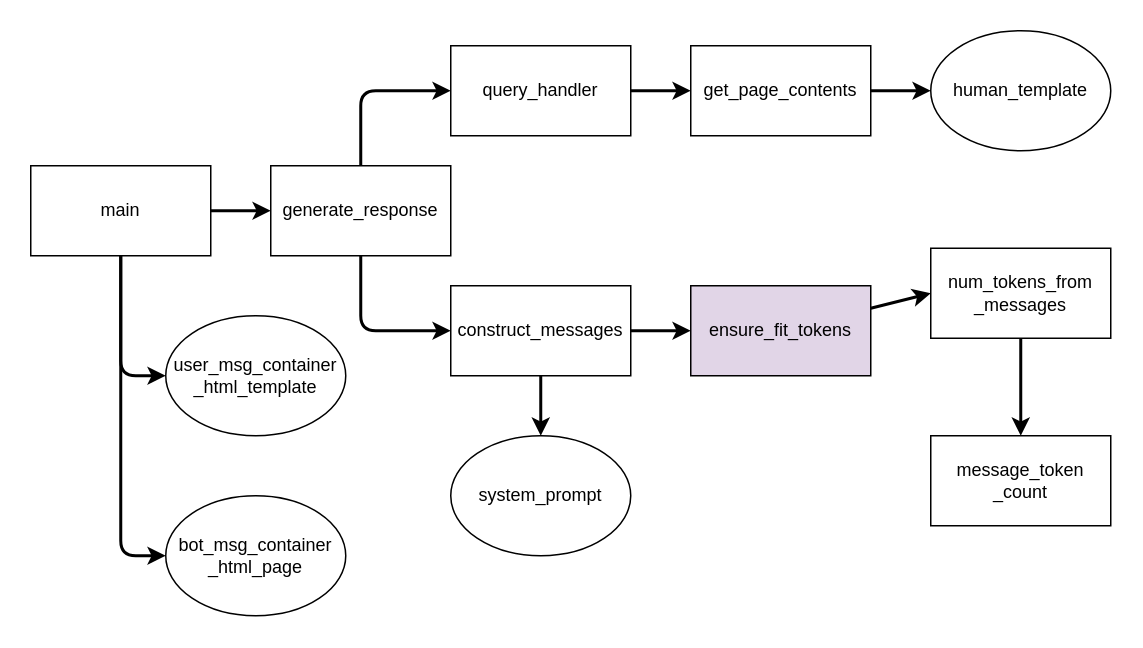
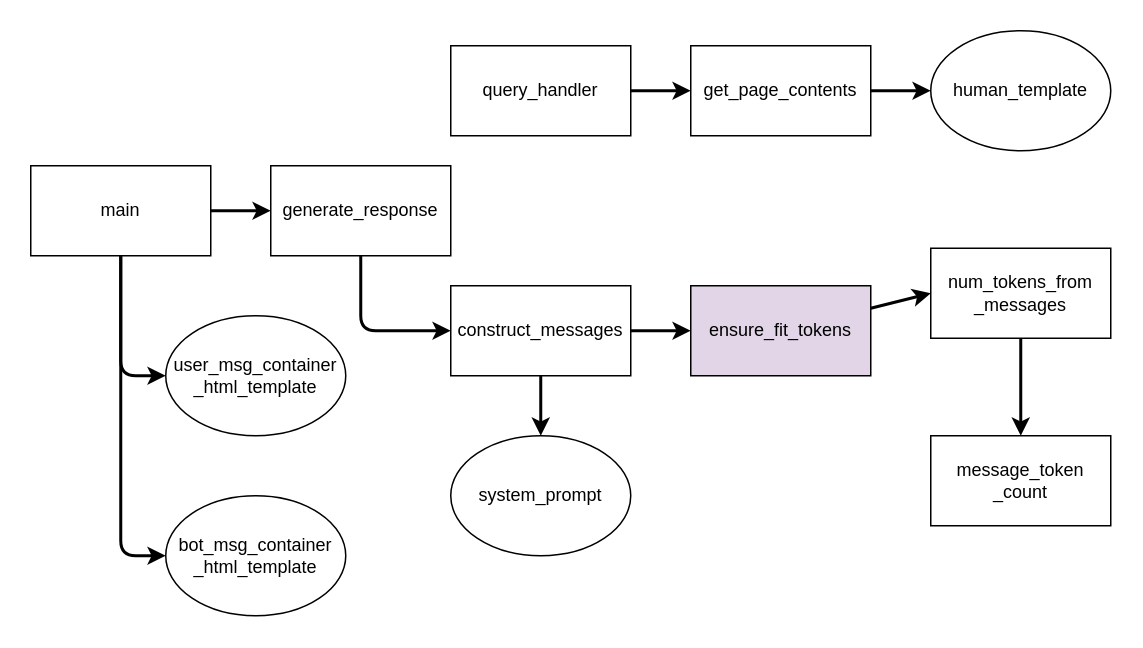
  <mxCell id="0" />
  <mxCell id="1" parent="0" />
  <mxCell id="2" style="edgeStyle=none;html=1;entryX=0;entryY=0.5;entryDx=0;entryDy=0;strokeColor=#000000;strokeWidth=2;" edge="1" parent="1" source="5" target="22"><mxGeometry relative="1" as="geometry"><Array as="points"><mxPoint x="80" y="370" /></Array></mxGeometry></mxCell>
  <mxCell id="3" style="edgeStyle=none;html=1;entryX=0;entryY=0.5;entryDx=0;entryDy=0;strokeColor=#000000;strokeWidth=2;" edge="1" parent="1" source="5" target="21"><mxGeometry relative="1" as="geometry"><Array as="points"><mxPoint x="80" y="250" /></Array></mxGeometry></mxCell>
  <mxCell id="4" style="edgeStyle=none;html=1;entryX=0;entryY=0.5;entryDx=0;entryDy=0;strokeColor=#000000;strokeWidth=2;" edge="1" parent="1" source="5" target="8"><mxGeometry relative="1" as="geometry" /></mxCell>
  <mxCell id="5" value="main" style="rounded=0;whiteSpace=wrap;html=1;" vertex="1" parent="1"><mxGeometry y="110" width="120" height="60" as="geometry" x="20" /></mxCell>
- <mxCell id="6" style="edgeStyle=none;html=1;entryX=0;entryY=0.5;entryDx=0;entryDy=0;strokeColor=#000000;strokeWidth=2;" edge="1" parent="1" source="8" target="17"><mxGeometry relative="1" as="geometry"><Array as="points"><mxPoint x="240" y="60" /></Array></mxGeometry></mxCell>
  <mxCell id="7" style="edgeStyle=none;html=1;entryX=0;entryY=0.5;entryDx=0;entryDy=0;strokeColor=#000000;strokeWidth=2;" edge="1" parent="1" source="8" target="20"><mxGeometry relative="1" as="geometry"><Array as="points"><mxPoint x="240" y="220" /></Array></mxGeometry></mxCell>
  <mxCell id="8" value="generate_response" style="rounded=0;whiteSpace=wrap;html=1;" vertex="1" parent="1"><mxGeometry x="180" y="110" width="120" height="60" as="geometry" /></mxCell>
  <mxCell id="9" style="edgeStyle=none;html=1;entryX=0.5;entryY=0;entryDx=0;entryDy=0;strokeColor=#000000;strokeWidth=2;" edge="1" parent="1" source="10" target="13"><mxGeometry relative="1" as="geometry" /></mxCell>
  <mxCell id="10" value="num_tokens_from&lt;br&gt;_messages" style="rounded=0;whiteSpace=wrap;html=1;" vertex="1" parent="1"><mxGeometry x="620" y="165" width="120" height="60" as="geometry" /></mxCell>
  <mxCell id="11" style="edgeStyle=none;html=1;entryX=0;entryY=0.5;entryDx=0;entryDy=0;strokeColor=#000000;strokeWidth=2;" edge="1" parent="1" source="12" target="10"><mxGeometry relative="1" as="geometry" /></mxCell>
  <mxCell id="12" value="ensure_fit_tokens" style="rounded=0;whiteSpace=wrap;html=1;fillColor=#e1d5e7;" vertex="1" parent="1"><mxGeometry x="460" y="190" width="120" height="60" as="geometry" /></mxCell>
  <mxCell id="13" value="message_token&lt;br&gt;_count" style="rounded=0;whiteSpace=wrap;html=1;" vertex="1" parent="1"><mxGeometry x="620" y="290" width="120" height="60" as="geometry" /></mxCell>
  <mxCell id="14" style="edgeStyle=none;html=1;entryX=0;entryY=0.5;entryDx=0;entryDy=0;strokeColor=#000000;strokeWidth=2;" edge="1" parent="1" source="15" target="23"><mxGeometry relative="1" as="geometry" /></mxCell>
  <mxCell id="15" value="get_page_contents" style="rounded=0;whiteSpace=wrap;html=1;" vertex="1" parent="1"><mxGeometry x="460" y="30" width="120" height="60" as="geometry" /></mxCell>
  <mxCell id="16" style="edgeStyle=none;html=1;entryX=0;entryY=0.5;entryDx=0;entryDy=0;strokeColor=#000000;strokeWidth=2;" edge="1" parent="1" source="17" target="15"><mxGeometry relative="1" as="geometry" /></mxCell>
  <mxCell id="17" value="query_handler" style="rounded=0;whiteSpace=wrap;html=1;" vertex="1" parent="1"><mxGeometry x="300" y="30" width="120" height="60" as="geometry" /></mxCell>
  <mxCell id="18" style="edgeStyle=none;html=1;strokeColor=#000000;strokeWidth=2;" edge="1" parent="1" source="20" target="24"><mxGeometry relative="1" as="geometry" /></mxCell>
  <mxCell id="19" style="edgeStyle=none;html=1;entryX=0;entryY=0.5;entryDx=0;entryDy=0;strokeColor=#000000;strokeWidth=2;" edge="1" parent="1" source="20" target="12"><mxGeometry relative="1" as="geometry" /></mxCell>
  <mxCell id="20" value="construct_messages" style="rounded=0;whiteSpace=wrap;html=1;" vertex="1" parent="1"><mxGeometry x="300" y="190" width="120" height="60" as="geometry" /></mxCell>
  <mxCell id="21" value="user_msg_container&lt;br&gt;_html_template" style="ellipse;whiteSpace=wrap;html=1;" vertex="1" parent="1"><mxGeometry x="110" y="210" width="120" height="80" as="geometry" /></mxCell>
- <mxCell id="22" value="bot_msg_container&lt;br&gt;_html_page" style="ellipse;whiteSpace=wrap;html=1;" vertex="1" parent="1"><mxGeometry x="110" y="330" width="120" height="80" as="geometry" /></mxCell>
+ <mxCell id="22" value="bot_msg_container&lt;br&gt;_html_template" style="ellipse;whiteSpace=wrap;html=1;" vertex="1" parent="1"><mxGeometry x="110" y="330" width="120" height="80" as="geometry" /></mxCell>
  <mxCell id="23" value="human_template" style="ellipse;whiteSpace=wrap;html=1;" vertex="1" parent="1"><mxGeometry x="620" width="120" height="80" as="geometry" y="20" /></mxCell>
  <mxCell id="24" value="system_prompt" style="ellipse;whiteSpace=wrap;html=1;" vertex="1" parent="1"><mxGeometry x="300" y="290" width="120" height="80" as="geometry" /></mxCell>
